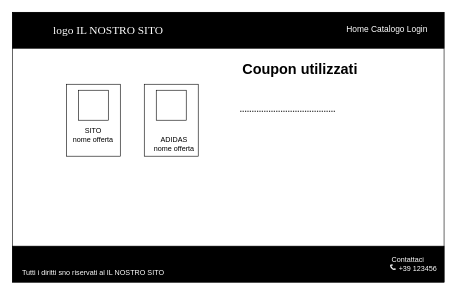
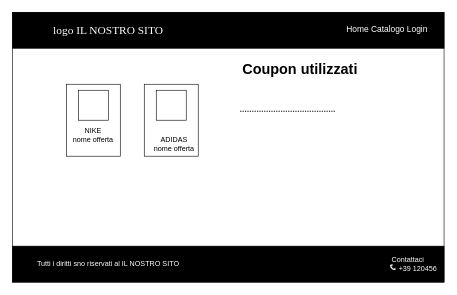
  <mxCell id="0" />
  <mxCell id="1" parent="0" />
  <mxCell id="2" value="" style="rounded=0;whiteSpace=wrap;html=1;" vertex="1" parent="1"><mxGeometry x="20" y="20" width="720" height="450" as="geometry" /></mxCell>
  <mxCell id="3" value="" style="rounded=0;whiteSpace=wrap;html=1;fillColor=#000000;" vertex="1" parent="1"><mxGeometry x="20" y="20" width="720" height="60" as="geometry" /></mxCell>
  <mxCell id="4" value="logo IL NOSTRO SITO" style="text;html=1;strokeColor=none;fillColor=none;align=center;verticalAlign=middle;whiteSpace=wrap;rounded=0;fontColor=#FFFFFF;fontSize=19;fontStyle=0;fontFamily=Verdana;" vertex="1" parent="1"><mxGeometry x="70" y="27.5" width="220" height="45" as="geometry" /></mxCell>
  <mxCell id="5" value="Home Catalogo Login" style="text;html=1;strokeColor=none;fillColor=none;align=center;verticalAlign=middle;whiteSpace=wrap;rounded=0;fontColor=#FFFFFF;fontSize=14;" vertex="1" parent="1"><mxGeometry x="555" y="32.5" width="180" height="30" as="geometry" /></mxCell>
  <mxCell id="6" value="&#10;&#10;&#10;" style="rounded=0;whiteSpace=wrap;html=1;fillColor=#000000;" vertex="1" parent="1"><mxGeometry x="20" y="410" width="720" height="60" as="geometry" /></mxCell>
- <mxCell id="7" value="Tutti i diritti sno riservati al IL NOSTRO SITO" style="text;html=1;strokeColor=none;fillColor=none;align=center;verticalAlign=middle;whiteSpace=wrap;rounded=0;fontColor=#FFFFFF;" vertex="1" parent="1"><mxGeometry x="20" y="440" width="270" height="30" as="geometry" /></mxCell>
- <mxCell id="8" value="Contattaci&lt;br&gt;&amp;nbsp; &amp;nbsp; &amp;nbsp; &amp;nbsp; &amp;nbsp; +39 123456" style="text;html=1;strokeColor=none;fillColor=none;align=center;verticalAlign=middle;whiteSpace=wrap;rounded=0;fontColor=#FFFFFF;" vertex="1" parent="1"><mxGeometry x="630" y="410" width="100" height="60" as="geometry" /></mxCell>
+ <mxCell id="7" value="Tutti i diritti sno riservati al IL NOSTRO SITO" style="text;html=1;strokeColor=none;fillColor=none;align=center;verticalAlign=middle;whiteSpace=wrap;rounded=0;fontColor=#FFFFFF;" vertex="1" parent="1"><mxGeometry x="45" y="425" width="270" height="30" as="geometry" /></mxCell>
+ <mxCell id="8" value="Contattaci&lt;br&gt;&amp;nbsp; &amp;nbsp; &amp;nbsp; &amp;nbsp; &amp;nbsp; +39 120456" style="text;html=1;strokeColor=none;fillColor=none;align=center;verticalAlign=middle;whiteSpace=wrap;rounded=0;fontColor=#FFFFFF;" vertex="1" parent="1"><mxGeometry x="630" y="410" width="100" height="60" as="geometry" /></mxCell>
  <mxCell id="9" value="" style="shape=mxgraph.signs.tech.telephone_3;html=1;pointerEvents=1;fillColor=#FFFFFF;strokeColor=none;verticalLabelPosition=bottom;verticalAlign=top;align=center;sketch=0;fontColor=#FFFFFF;" vertex="1" parent="1"><mxGeometry x="650" y="440" width="10" height="10" as="geometry" /></mxCell>
  <mxCell id="10" style="edgeStyle=orthogonalEdgeStyle;rounded=0;orthogonalLoop=1;jettySize=auto;html=1;exitX=0.5;exitY=1;exitDx=0;exitDy=0;" edge="1" parent="1" source="2" target="2"><mxGeometry relative="1" as="geometry" /></mxCell>
  <mxCell id="11" value="Coupon utilizzati" style="text;html=1;strokeColor=none;fillColor=none;align=center;verticalAlign=middle;whiteSpace=wrap;rounded=0;fontSize=24;fontStyle=1" vertex="1" parent="1"><mxGeometry x="350" y="100" width="300" height="30" as="geometry" /></mxCell>
  <mxCell id="12" value="" style="rounded=0;whiteSpace=wrap;html=1;" vertex="1" parent="1"><mxGeometry x="110" y="140" width="90" height="120" as="geometry" /></mxCell>
  <mxCell id="13" value="" style="whiteSpace=wrap;html=1;aspect=fixed;" vertex="1" parent="1"><mxGeometry x="130" y="150" width="50" height="50" as="geometry" /></mxCell>
- <mxCell id="14" value="SITO&lt;br&gt;nome offerta" style="text;html=1;strokeColor=none;fillColor=none;align=center;verticalAlign=middle;whiteSpace=wrap;rounded=0;" vertex="1" parent="1"><mxGeometry x="120" y="210" width="70" height="30" as="geometry" /></mxCell>
+ <mxCell id="14" value="NIKE&lt;br&gt;nome offerta" style="text;html=1;strokeColor=none;fillColor=none;align=center;verticalAlign=middle;whiteSpace=wrap;rounded=0;" vertex="1" parent="1"><mxGeometry x="120" y="210" width="70" height="30" as="geometry" /></mxCell>
  <mxCell id="15" value="" style="rounded=0;whiteSpace=wrap;html=1;" vertex="1" parent="1"><mxGeometry x="240" y="140" width="90" height="120" as="geometry" /></mxCell>
  <mxCell id="16" value="" style="whiteSpace=wrap;html=1;aspect=fixed;" vertex="1" parent="1"><mxGeometry x="260" y="150" width="50" height="50" as="geometry" /></mxCell>
  <mxCell id="17" value="ADIDAS&lt;br&gt;nome offerta" style="text;html=1;strokeColor=none;fillColor=none;align=center;verticalAlign=middle;whiteSpace=wrap;rounded=0;" vertex="1" parent="1"><mxGeometry x="255" y="225" width="70" height="30" as="geometry" /></mxCell>
  <mxCell id="18" value="" style="line;strokeWidth=2;html=1;perimeter=backbonePerimeter;points=[];outlineConnect=0;dashed=1;dashPattern=1 1;" vertex="1" parent="1"><mxGeometry x="400" y="180" width="160" height="10" as="geometry" /></mxCell>
